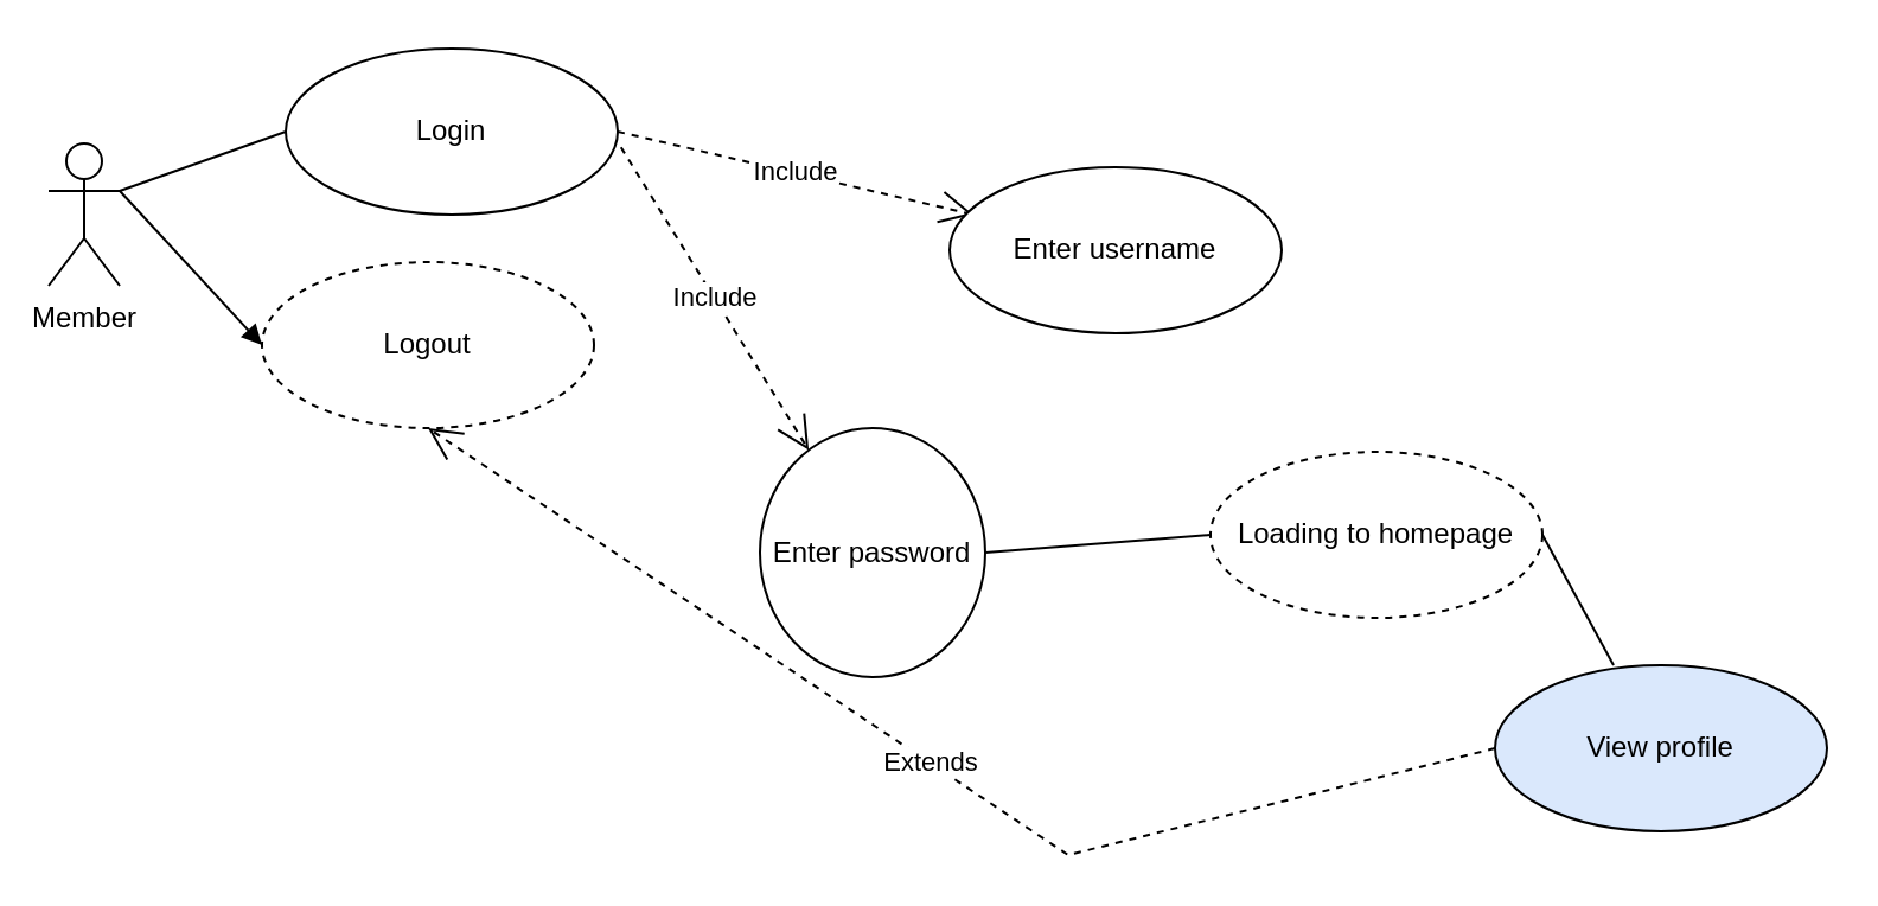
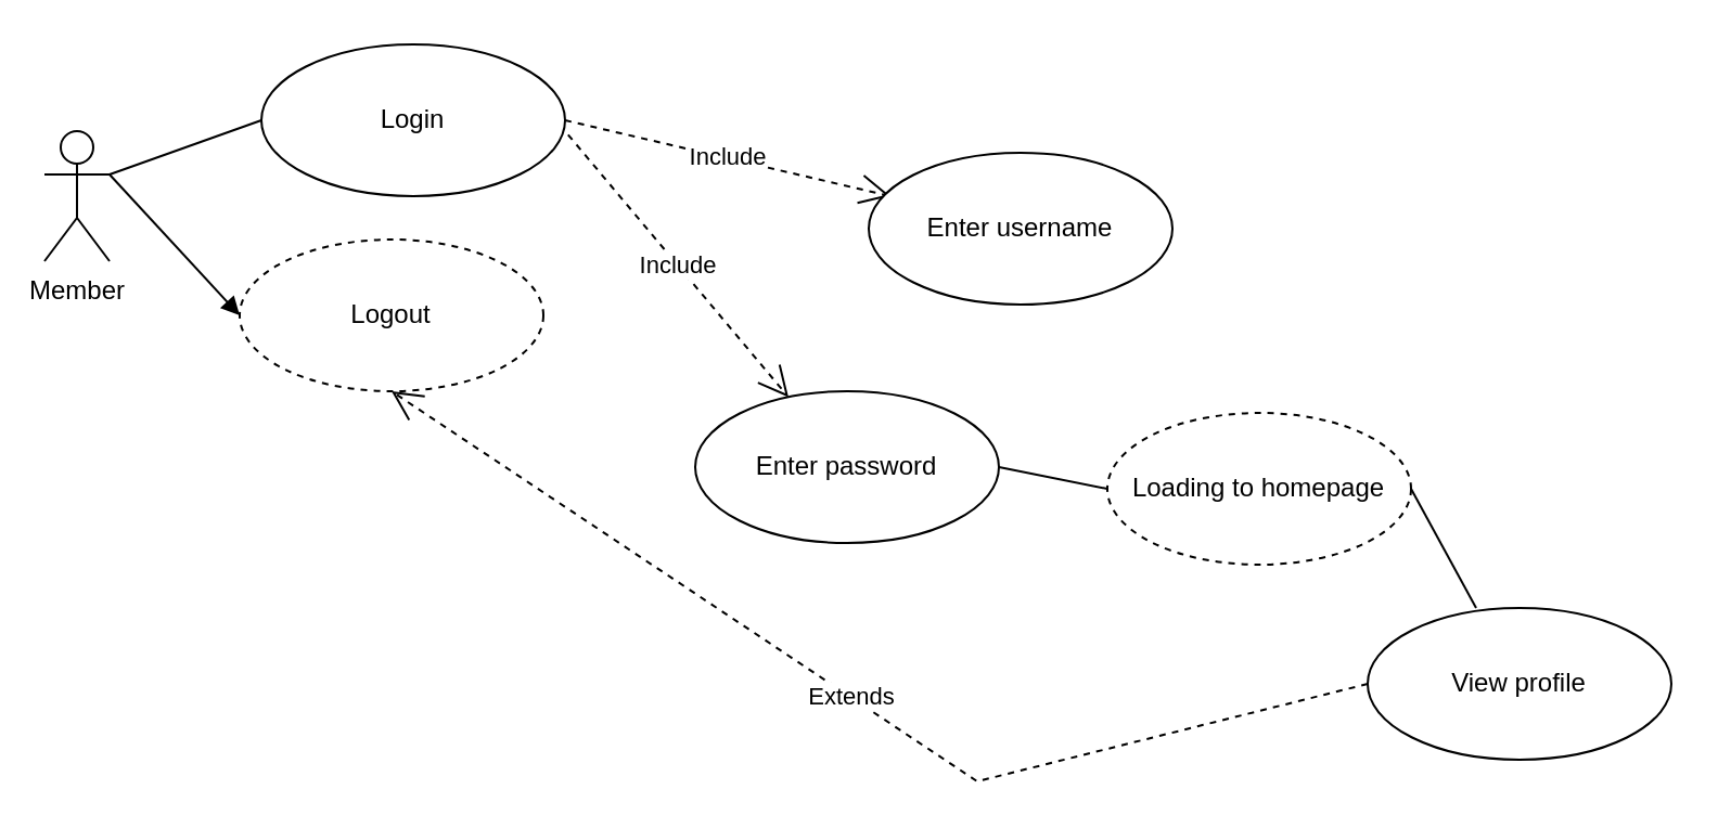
  <mxCell id="0" />
  <mxCell id="1" parent="0" />
  <mxCell id="2" value="Member" style="shape=umlActor;verticalLabelPosition=bottom;verticalAlign=top;html=1;outlineConnect=0;" vertex="1" parent="1"><mxGeometry x="20" y="60" width="30" height="60" as="geometry" /></mxCell>
  <mxCell id="3" value="Login" style="ellipse;whiteSpace=wrap;html=1;" vertex="1" parent="1"><mxGeometry x="120" y="20" width="140" height="70" as="geometry" /></mxCell>
  <mxCell id="4" value="Logout" style="ellipse;whiteSpace=wrap;html=1;dashed=1;" vertex="1" parent="1"><mxGeometry x="110" y="110" width="140" height="70" as="geometry" /></mxCell>
  <mxCell id="5" value="" style="endArrow=none;html=1;rounded=0;exitX=1;exitY=0.333;exitDx=0;exitDy=0;exitPerimeter=0;entryX=0;entryY=0.5;entryDx=0;entryDy=0;" edge="1" parent="1" source="2" target="3"><mxGeometry width="50" height="50" relative="1" as="geometry"><mxPoint x="180" y="170" as="sourcePoint" /><mxPoint x="230" y="120" as="targetPoint" /></mxGeometry></mxCell>
  <mxCell id="6" value="" style="endArrow=block;html=1;rounded=0;exitX=1;exitY=0.333;exitDx=0;exitDy=0;exitPerimeter=0;entryX=0;entryY=0.5;entryDx=0;entryDy=0;" edge="1" parent="1" source="2" target="4"><mxGeometry width="50" height="50" relative="1" as="geometry"><mxPoint x="60" y="90" as="sourcePoint" /><mxPoint x="130" y="65" as="targetPoint" /></mxGeometry></mxCell>
  <mxCell id="7" value="Include" style="endArrow=open;endSize=12;dashed=1;html=1;rounded=0;exitX=1;exitY=0.5;exitDx=0;exitDy=0;" edge="1" parent="1" source="3"><mxGeometry width="160" relative="1" as="geometry"><mxPoint x="220" y="100" as="sourcePoint" /><mxPoint x="410" y="90" as="targetPoint" /></mxGeometry></mxCell>
  <mxCell id="8" value="Include" style="endArrow=open;endSize=12;dashed=1;html=1;rounded=0;exitX=1.01;exitY=0.595;exitDx=0;exitDy=0;exitPerimeter=0;" edge="1" parent="1" source="3" target="9"><mxGeometry width="160" relative="1" as="geometry"><mxPoint x="270" y="65" as="sourcePoint" /><mxPoint x="360" y="190" as="targetPoint" /></mxGeometry></mxCell>
- <mxCell id="9" value="Enter password" style="ellipse;whiteSpace=wrap;html=1;" vertex="1" parent="1"><mxGeometry x="320" y="180" width="95" height="105" as="geometry" /></mxCell>
+ <mxCell id="9" value="Enter password" style="ellipse;whiteSpace=wrap;html=1;" vertex="1" parent="1"><mxGeometry x="320" y="180" width="140" height="70" as="geometry" /></mxCell>
  <mxCell id="10" value="Enter username" style="ellipse;whiteSpace=wrap;html=1;" vertex="1" parent="1"><mxGeometry x="400" y="70" width="140" height="70" as="geometry" /></mxCell>
  <mxCell id="11" value="Loading to homepage" style="ellipse;whiteSpace=wrap;html=1;dashed=1;" vertex="1" parent="1"><mxGeometry x="510" y="190" width="140" height="70" as="geometry" /></mxCell>
  <mxCell id="12" value="" style="endArrow=none;html=1;rounded=0;exitX=1;exitY=0.5;exitDx=0;exitDy=0;entryX=0;entryY=0.5;entryDx=0;entryDy=0;" edge="1" parent="1" source="9" target="11"><mxGeometry width="50" height="50" relative="1" as="geometry"><mxPoint x="490" y="160" as="sourcePoint" /><mxPoint x="540" y="110" as="targetPoint" /></mxGeometry></mxCell>
  <mxCell id="13" value="" style="endArrow=none;html=1;rounded=0;entryX=1;entryY=0.5;entryDx=0;entryDy=0;" edge="1" parent="1" target="11"><mxGeometry width="50" height="50" relative="1" as="geometry"><mxPoint x="680" y="280" as="sourcePoint" /><mxPoint x="550" y="200" as="targetPoint" /></mxGeometry></mxCell>
- <mxCell id="14" value="&lt;div&gt;View profile&lt;/div&gt;" style="ellipse;whiteSpace=wrap;html=1;fillColor=#dae8fc;" vertex="1" parent="1"><mxGeometry x="630" y="280" width="140" height="70" as="geometry" /></mxCell>
+ <mxCell id="14" value="&lt;div&gt;View profile&lt;/div&gt;" style="ellipse;whiteSpace=wrap;html=1;" vertex="1" parent="1"><mxGeometry x="630" y="280" width="140" height="70" as="geometry" /></mxCell>
  <mxCell id="15" value="Extends" style="endArrow=open;endSize=12;dashed=1;html=1;rounded=0;exitX=0;exitY=0.5;exitDx=0;exitDy=0;entryX=0.5;entryY=1;entryDx=0;entryDy=0;" edge="1" parent="1" source="14" target="4"><mxGeometry width="160" relative="1" as="geometry"><mxPoint x="350" y="350" as="sourcePoint" /><mxPoint x="510" y="350" as="targetPoint" /><Array as="points"><mxPoint x="450" y="360" /></Array></mxGeometry></mxCell>
